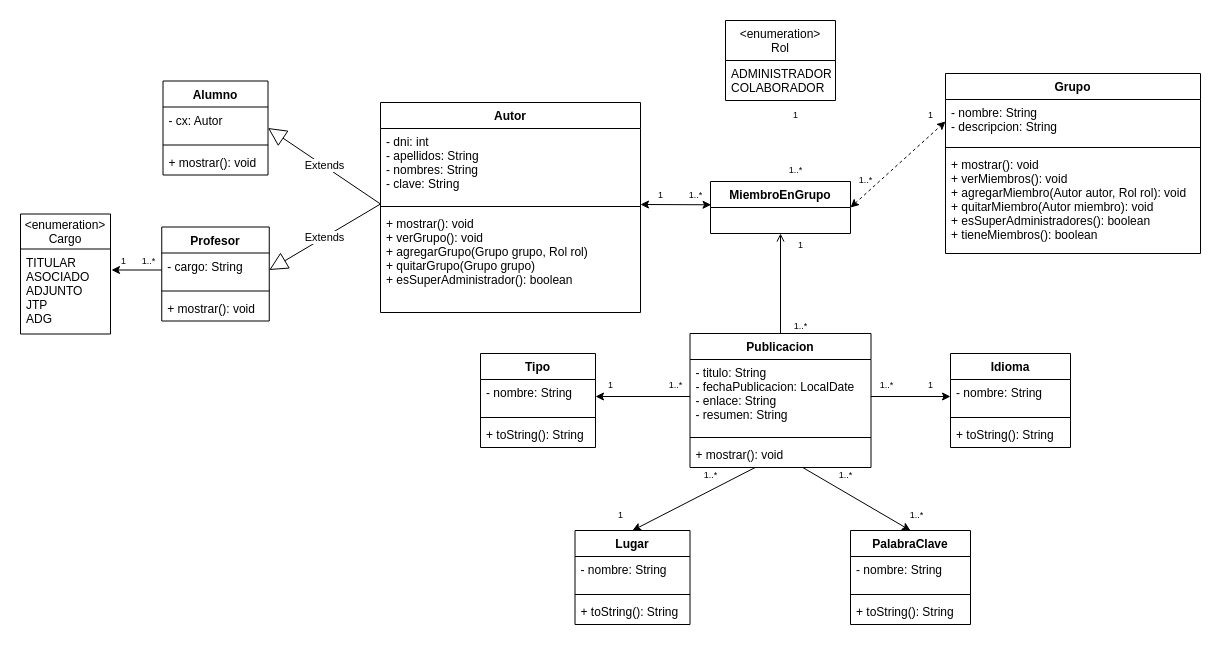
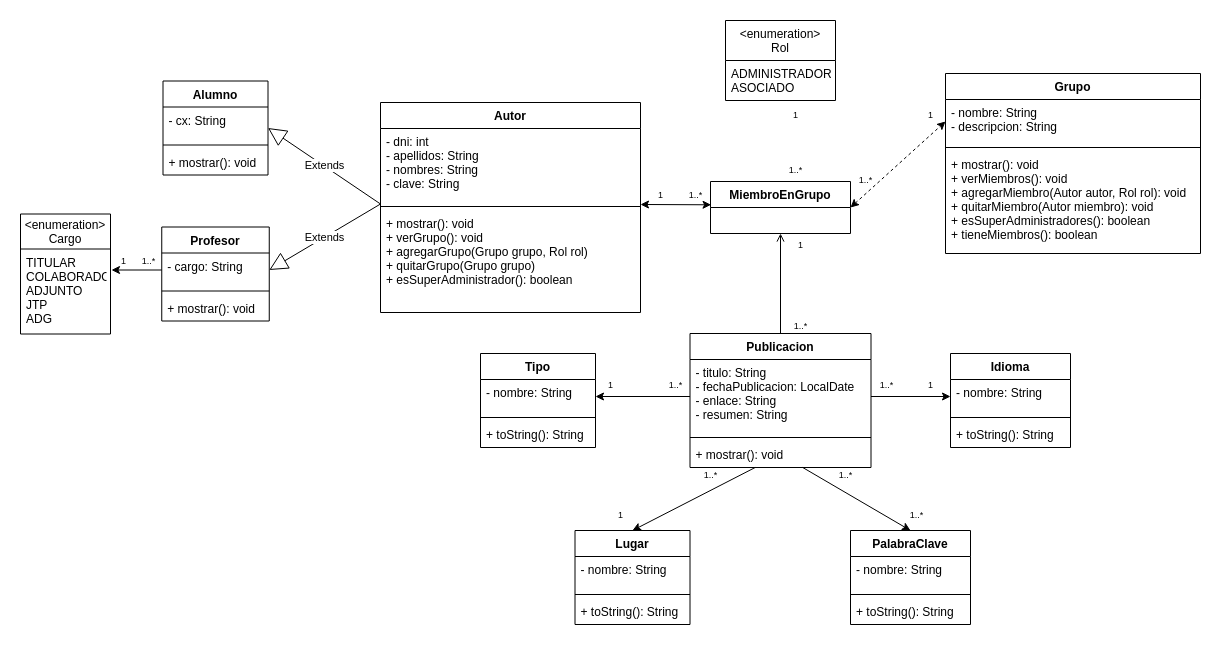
  <mxCell id="0" />
  <mxCell id="1" parent="0" />
  <mxCell id="2" value="MiembroEnGrupo" style="swimlane;fontStyle=1;childLayout=stackLayout;horizontal=1;startSize=26;fillColor=none;horizontalStack=0;resizeParent=1;resizeParentMax=0;resizeLast=0;collapsible=1;marginBottom=0;" vertex="1" parent="1"><mxGeometry x="710" y="181" width="140" height="52" as="geometry"><mxRectangle x="610" y="130" width="130" height="26" as="alternateBounds" /></mxGeometry></mxCell>
  <mxCell id="3" value="&lt;enumeration&gt;&#10;Rol" style="swimlane;fontStyle=0;childLayout=stackLayout;horizontal=1;startSize=40;fillColor=none;horizontalStack=0;resizeParent=1;resizeParentMax=0;resizeLast=0;collapsible=1;marginBottom=0;" vertex="1" parent="1"><mxGeometry x="725" y="20" width="110" height="80" as="geometry" /></mxCell>
- <mxCell id="4" value="ADMINISTRADOR&#10;COLABORADOR" style="text;strokeColor=none;fillColor=none;align=left;verticalAlign=top;spacingLeft=4;spacingRight=4;overflow=hidden;rotatable=0;points=[[0,0.5],[1,0.5]];portConstraint=eastwest;" vertex="1" parent="3"><mxGeometry y="40" width="110" height="40" as="geometry" /></mxCell>
+ <mxCell id="4" value="ADMINISTRADOR&#10;ASOCIADO" style="text;strokeColor=none;fillColor=none;align=left;verticalAlign=top;spacingLeft=4;spacingRight=4;overflow=hidden;rotatable=0;points=[[0,0.5],[1,0.5]];portConstraint=eastwest;" vertex="1" parent="3"><mxGeometry y="40" width="110" height="40" as="geometry" /></mxCell>
  <mxCell id="5" value="Alumno" style="swimlane;fontStyle=1;align=center;verticalAlign=top;childLayout=stackLayout;horizontal=1;startSize=26;horizontalStack=0;resizeParent=1;resizeParentMax=0;resizeLast=0;collapsible=1;marginBottom=0;" vertex="1" parent="1"><mxGeometry x="162.5" y="80.5" width="105" height="94" as="geometry" /></mxCell>
- <mxCell id="6" value="- cx: Autor&#10;" style="text;strokeColor=none;fillColor=none;align=left;verticalAlign=top;spacingLeft=4;spacingRight=4;overflow=hidden;rotatable=0;points=[[0,0.5],[1,0.5]];portConstraint=eastwest;" vertex="1" parent="5"><mxGeometry y="26" width="105" height="34" as="geometry" /></mxCell>
+ <mxCell id="6" value="- cx: String&#10;" style="text;strokeColor=none;fillColor=none;align=left;verticalAlign=top;spacingLeft=4;spacingRight=4;overflow=hidden;rotatable=0;points=[[0,0.5],[1,0.5]];portConstraint=eastwest;" vertex="1" parent="5"><mxGeometry y="26" width="105" height="34" as="geometry" /></mxCell>
  <mxCell id="7" value="" style="line;strokeWidth=1;fillColor=none;align=left;verticalAlign=middle;spacingTop=-1;spacingLeft=3;spacingRight=3;rotatable=0;labelPosition=right;points=[];portConstraint=eastwest;" vertex="1" parent="5"><mxGeometry y="60" width="105" height="8" as="geometry" /></mxCell>
  <mxCell id="8" value="+ mostrar(): void" style="text;strokeColor=none;fillColor=none;align=left;verticalAlign=top;spacingLeft=4;spacingRight=4;overflow=hidden;rotatable=0;points=[[0,0.5],[1,0.5]];portConstraint=eastwest;" vertex="1" parent="5"><mxGeometry y="68" width="105" height="26" as="geometry" /></mxCell>
  <mxCell id="9" value="Profesor" style="swimlane;fontStyle=1;align=center;verticalAlign=top;childLayout=stackLayout;horizontal=1;startSize=26;horizontalStack=0;resizeParent=1;resizeParentMax=0;resizeLast=0;collapsible=1;marginBottom=0;" vertex="1" parent="1"><mxGeometry x="161.25" y="226.5" width="107.5" height="94" as="geometry" /></mxCell>
  <mxCell id="10" value="- cargo: String&#10;" style="text;strokeColor=none;fillColor=none;align=left;verticalAlign=top;spacingLeft=4;spacingRight=4;overflow=hidden;rotatable=0;points=[[0,0.5],[1,0.5]];portConstraint=eastwest;" vertex="1" parent="9"><mxGeometry y="26" width="107.5" height="34" as="geometry" /></mxCell>
  <mxCell id="11" value="" style="line;strokeWidth=1;fillColor=none;align=left;verticalAlign=middle;spacingTop=-1;spacingLeft=3;spacingRight=3;rotatable=0;labelPosition=right;points=[];portConstraint=eastwest;" vertex="1" parent="9"><mxGeometry y="60" width="107.5" height="8" as="geometry" /></mxCell>
  <mxCell id="12" value="+ mostrar(): void" style="text;strokeColor=none;fillColor=none;align=left;verticalAlign=top;spacingLeft=4;spacingRight=4;overflow=hidden;rotatable=0;points=[[0,0.5],[1,0.5]];portConstraint=eastwest;" vertex="1" parent="9"><mxGeometry y="68" width="107.5" height="26" as="geometry" /></mxCell>
  <mxCell id="13" value="&lt;enumeration&gt;&#10;Cargo" style="swimlane;fontStyle=0;childLayout=stackLayout;horizontal=1;startSize=35;fillColor=none;horizontalStack=0;resizeParent=1;resizeParentMax=0;resizeLast=0;collapsible=1;marginBottom=0;" vertex="1" parent="1"><mxGeometry x="20" y="213.5" width="90" height="120" as="geometry" /></mxCell>
- <mxCell id="14" value="TITULAR&#10;ASOCIADO&#10;ADJUNTO&#10;JTP&#10;ADG" style="text;strokeColor=none;fillColor=none;align=left;verticalAlign=top;spacingLeft=4;spacingRight=4;overflow=hidden;rotatable=0;points=[[0,0.5],[1,0.5]];portConstraint=eastwest;" vertex="1" parent="13"><mxGeometry y="35" width="90" height="85" as="geometry" /></mxCell>
+ <mxCell id="14" value="TITULAR&#10;COLABORADOR&#10;ADJUNTO&#10;JTP&#10;ADG" style="text;strokeColor=none;fillColor=none;align=left;verticalAlign=top;spacingLeft=4;spacingRight=4;overflow=hidden;rotatable=0;points=[[0,0.5],[1,0.5]];portConstraint=eastwest;" vertex="1" parent="13"><mxGeometry y="35" width="90" height="85" as="geometry" /></mxCell>
  <mxCell id="15" value="Grupo" style="swimlane;fontStyle=1;align=center;verticalAlign=top;childLayout=stackLayout;horizontal=1;startSize=26;horizontalStack=0;resizeParent=1;resizeParentMax=0;resizeLast=0;collapsible=1;marginBottom=0;" vertex="1" parent="1"><mxGeometry x="945" y="73" width="255" height="180" as="geometry" /></mxCell>
  <mxCell id="16" value="- nombre: String&#10;- descripcion: String" style="text;strokeColor=none;fillColor=none;align=left;verticalAlign=top;spacingLeft=4;spacingRight=4;overflow=hidden;rotatable=0;points=[[0,0.5],[1,0.5]];portConstraint=eastwest;" vertex="1" parent="15"><mxGeometry y="26" width="255" height="44" as="geometry" /></mxCell>
  <mxCell id="17" value="" style="line;strokeWidth=1;fillColor=none;align=left;verticalAlign=middle;spacingTop=-1;spacingLeft=3;spacingRight=3;rotatable=0;labelPosition=right;points=[];portConstraint=eastwest;" vertex="1" parent="15"><mxGeometry y="70" width="255" height="8" as="geometry" /></mxCell>
  <mxCell id="18" value="+ mostrar(): void&#10;+ verMiembros(): void&#10;+ agregarMiembro(Autor autor, Rol rol): void&#10;+ quitarMiembro(Autor miembro): void&#10;+ esSuperAdministradores(): boolean&#10;+ tieneMiembros(): boolean&#10;" style="text;strokeColor=none;fillColor=none;align=left;verticalAlign=top;spacingLeft=4;spacingRight=4;overflow=hidden;rotatable=0;points=[[0,0.5],[1,0.5]];portConstraint=eastwest;" vertex="1" parent="15"><mxGeometry y="78" width="255" height="102" as="geometry" /></mxCell>
  <mxCell id="19" value="Autor" style="swimlane;fontStyle=1;align=center;verticalAlign=top;childLayout=stackLayout;horizontal=1;startSize=26;horizontalStack=0;resizeParent=1;resizeParentMax=0;resizeLast=0;collapsible=1;marginBottom=0;" vertex="1" parent="1"><mxGeometry x="380" y="102" width="260" height="210" as="geometry" /></mxCell>
  <mxCell id="20" value="- dni: int&#10;- apellidos: String&#10;- nombres: String&#10;- clave: String&#10;" style="text;strokeColor=none;fillColor=none;align=left;verticalAlign=top;spacingLeft=4;spacingRight=4;overflow=hidden;rotatable=0;points=[[0,0.5],[1,0.5]];portConstraint=eastwest;" vertex="1" parent="19"><mxGeometry y="26" width="260" height="74" as="geometry" /></mxCell>
  <mxCell id="21" value="" style="line;strokeWidth=1;fillColor=none;align=left;verticalAlign=middle;spacingTop=-1;spacingLeft=3;spacingRight=3;rotatable=0;labelPosition=right;points=[];portConstraint=eastwest;" vertex="1" parent="19"><mxGeometry y="100" width="260" height="8" as="geometry" /></mxCell>
  <mxCell id="22" value="+ mostrar(): void&#10;+ verGrupo(): void&#10;+ agregarGrupo(Grupo grupo, Rol rol)&#10;+ quitarGrupo(Grupo grupo)&#10;+ esSuperAdministrador(): boolean" style="text;strokeColor=none;fillColor=none;align=left;verticalAlign=top;spacingLeft=4;spacingRight=4;overflow=hidden;rotatable=0;points=[[0,0.5],[1,0.5]];portConstraint=eastwest;" vertex="1" parent="19"><mxGeometry y="108" width="260" height="102" as="geometry" /></mxCell>
  <mxCell id="23" value="Extends" style="endArrow=block;endSize=16;endFill=0;html=1;rounded=0;exitX=0;exitY=0.5;exitDx=0;exitDy=0;entryX=1;entryY=0.5;entryDx=0;entryDy=0;" edge="1" parent="1" target="5"><mxGeometry width="160" relative="1" as="geometry"><mxPoint x="380" y="203.5" as="sourcePoint" /><mxPoint x="450" y="200.5" as="targetPoint" /></mxGeometry></mxCell>
  <mxCell id="24" value="Extends" style="endArrow=block;endSize=16;endFill=0;html=1;rounded=0;exitX=0;exitY=0.5;exitDx=0;exitDy=0;entryX=1;entryY=0.5;entryDx=0;entryDy=0;" edge="1" parent="1" target="10"><mxGeometry width="160" relative="1" as="geometry"><mxPoint x="380" y="203.5" as="sourcePoint" /><mxPoint x="285" y="103.5" as="targetPoint" /></mxGeometry></mxCell>
  <mxCell id="25" style="edgeStyle=orthogonalEdgeStyle;rounded=0;orthogonalLoop=1;jettySize=auto;html=1;exitX=0.5;exitY=0;exitDx=0;exitDy=0;entryX=0.5;entryY=1;entryDx=0;entryDy=0;endArrow=open;" edge="1" parent="1" source="26" target="2"><mxGeometry relative="1" as="geometry" /></mxCell>
  <mxCell id="26" value="Publicacion" style="swimlane;fontStyle=1;align=center;verticalAlign=top;childLayout=stackLayout;horizontal=1;startSize=26;horizontalStack=0;resizeParent=1;resizeParentMax=0;resizeLast=0;collapsible=1;marginBottom=0;" vertex="1" parent="1"><mxGeometry x="689.5" y="333" width="181" height="134" as="geometry" /></mxCell>
  <mxCell id="27" value="- titulo: String&#10;- fechaPublicacion: LocalDate&#10;- enlace: String&#10;- resumen: String" style="text;strokeColor=none;fillColor=none;align=left;verticalAlign=top;spacingLeft=4;spacingRight=4;overflow=hidden;rotatable=0;points=[[0,0.5],[1,0.5]];portConstraint=eastwest;" vertex="1" parent="26"><mxGeometry y="26" width="181" height="74" as="geometry" /></mxCell>
  <mxCell id="28" value="" style="line;strokeWidth=1;fillColor=none;align=left;verticalAlign=middle;spacingTop=-1;spacingLeft=3;spacingRight=3;rotatable=0;labelPosition=right;points=[];portConstraint=eastwest;" vertex="1" parent="26"><mxGeometry y="100" width="181" height="8" as="geometry" /></mxCell>
  <mxCell id="29" value="+ mostrar(): void" style="text;strokeColor=none;fillColor=none;align=left;verticalAlign=top;spacingLeft=4;spacingRight=4;overflow=hidden;rotatable=0;points=[[0,0.5],[1,0.5]];portConstraint=eastwest;" vertex="1" parent="26"><mxGeometry y="108" width="181" height="26" as="geometry" /></mxCell>
  <mxCell id="30" style="edgeStyle=orthogonalEdgeStyle;rounded=0;orthogonalLoop=1;jettySize=auto;html=1;exitX=0;exitY=0.5;exitDx=0;exitDy=0;entryX=1.011;entryY=0.247;entryDx=0;entryDy=0;entryPerimeter=0;" edge="1" parent="1" source="10" target="14"><mxGeometry relative="1" as="geometry"><mxPoint x="130" y="269.357" as="targetPoint" /></mxGeometry></mxCell>
  <mxCell id="31" value="Tipo" style="swimlane;fontStyle=1;align=center;verticalAlign=top;childLayout=stackLayout;horizontal=1;startSize=26;horizontalStack=0;resizeParent=1;resizeParentMax=0;resizeLast=0;collapsible=1;marginBottom=0;" vertex="1" parent="1"><mxGeometry x="480" y="353" width="115" height="94" as="geometry" /></mxCell>
  <mxCell id="32" value="- nombre: String&#10;" style="text;strokeColor=none;fillColor=none;align=left;verticalAlign=top;spacingLeft=4;spacingRight=4;overflow=hidden;rotatable=0;points=[[0,0.5],[1,0.5]];portConstraint=eastwest;" vertex="1" parent="31"><mxGeometry y="26" width="115" height="34" as="geometry" /></mxCell>
  <mxCell id="33" value="" style="line;strokeWidth=1;fillColor=none;align=left;verticalAlign=middle;spacingTop=-1;spacingLeft=3;spacingRight=3;rotatable=0;labelPosition=right;points=[];portConstraint=eastwest;" vertex="1" parent="31"><mxGeometry y="60" width="115" height="8" as="geometry" /></mxCell>
  <mxCell id="34" value="+ toString(): String" style="text;strokeColor=none;fillColor=none;align=left;verticalAlign=top;spacingLeft=4;spacingRight=4;overflow=hidden;rotatable=0;points=[[0,0.5],[1,0.5]];portConstraint=eastwest;" vertex="1" parent="31"><mxGeometry y="68" width="115" height="26" as="geometry" /></mxCell>
  <mxCell id="35" value="PalabraClave" style="swimlane;fontStyle=1;align=center;verticalAlign=top;childLayout=stackLayout;horizontal=1;startSize=26;horizontalStack=0;resizeParent=1;resizeParentMax=0;resizeLast=0;collapsible=1;marginBottom=0;" vertex="1" parent="1"><mxGeometry x="850" y="530" width="120" height="94" as="geometry" /></mxCell>
  <mxCell id="36" value="- nombre: String&#10;" style="text;strokeColor=none;fillColor=none;align=left;verticalAlign=top;spacingLeft=4;spacingRight=4;overflow=hidden;rotatable=0;points=[[0,0.5],[1,0.5]];portConstraint=eastwest;" vertex="1" parent="35"><mxGeometry y="26" width="120" height="34" as="geometry" /></mxCell>
  <mxCell id="37" value="" style="line;strokeWidth=1;fillColor=none;align=left;verticalAlign=middle;spacingTop=-1;spacingLeft=3;spacingRight=3;rotatable=0;labelPosition=right;points=[];portConstraint=eastwest;" vertex="1" parent="35"><mxGeometry y="60" width="120" height="8" as="geometry" /></mxCell>
  <mxCell id="38" value="+ toString(): String" style="text;strokeColor=none;fillColor=none;align=left;verticalAlign=top;spacingLeft=4;spacingRight=4;overflow=hidden;rotatable=0;points=[[0,0.5],[1,0.5]];portConstraint=eastwest;" vertex="1" parent="35"><mxGeometry y="68" width="120" height="26" as="geometry" /></mxCell>
  <mxCell id="39" value="Lugar" style="swimlane;fontStyle=1;align=center;verticalAlign=top;childLayout=stackLayout;horizontal=1;startSize=26;horizontalStack=0;resizeParent=1;resizeParentMax=0;resizeLast=0;collapsible=1;marginBottom=0;" vertex="1" parent="1"><mxGeometry x="574.5" y="530" width="115" height="94" as="geometry" /></mxCell>
  <mxCell id="40" value="- nombre: String&#10;" style="text;strokeColor=none;fillColor=none;align=left;verticalAlign=top;spacingLeft=4;spacingRight=4;overflow=hidden;rotatable=0;points=[[0,0.5],[1,0.5]];portConstraint=eastwest;" vertex="1" parent="39"><mxGeometry y="26" width="115" height="34" as="geometry" /></mxCell>
  <mxCell id="41" value="" style="line;strokeWidth=1;fillColor=none;align=left;verticalAlign=middle;spacingTop=-1;spacingLeft=3;spacingRight=3;rotatable=0;labelPosition=right;points=[];portConstraint=eastwest;" vertex="1" parent="39"><mxGeometry y="60" width="115" height="8" as="geometry" /></mxCell>
  <mxCell id="42" value="+ toString(): String" style="text;strokeColor=none;fillColor=none;align=left;verticalAlign=top;spacingLeft=4;spacingRight=4;overflow=hidden;rotatable=0;points=[[0,0.5],[1,0.5]];portConstraint=eastwest;" vertex="1" parent="39"><mxGeometry y="68" width="115" height="26" as="geometry" /></mxCell>
  <mxCell id="43" value="Idioma" style="swimlane;fontStyle=1;align=center;verticalAlign=top;childLayout=stackLayout;horizontal=1;startSize=26;horizontalStack=0;resizeParent=1;resizeParentMax=0;resizeLast=0;collapsible=1;marginBottom=0;" vertex="1" parent="1"><mxGeometry x="950" y="353" width="120" height="94" as="geometry" /></mxCell>
  <mxCell id="44" value="- nombre: String&#10;" style="text;strokeColor=none;fillColor=none;align=left;verticalAlign=top;spacingLeft=4;spacingRight=4;overflow=hidden;rotatable=0;points=[[0,0.5],[1,0.5]];portConstraint=eastwest;" vertex="1" parent="43"><mxGeometry y="26" width="120" height="34" as="geometry" /></mxCell>
  <mxCell id="45" value="" style="line;strokeWidth=1;fillColor=none;align=left;verticalAlign=middle;spacingTop=-1;spacingLeft=3;spacingRight=3;rotatable=0;labelPosition=right;points=[];portConstraint=eastwest;" vertex="1" parent="43"><mxGeometry y="60" width="120" height="8" as="geometry" /></mxCell>
  <mxCell id="46" value="+ toString(): String" style="text;strokeColor=none;fillColor=none;align=left;verticalAlign=top;spacingLeft=4;spacingRight=4;overflow=hidden;rotatable=0;points=[[0,0.5],[1,0.5]];portConstraint=eastwest;" vertex="1" parent="43"><mxGeometry y="68" width="120" height="26" as="geometry" /></mxCell>
  <mxCell id="47" value="&lt;font style=&quot;font-size: 9px&quot;&gt;1&lt;/font&gt;" style="text;html=1;align=center;verticalAlign=middle;resizable=0;points=[];autosize=1;strokeColor=none;fillColor=none;fontSize=7;" vertex="1" parent="1"><mxGeometry x="112.5" y="255.5" width="20" height="10" as="geometry" /></mxCell>
  <mxCell id="48" value="&lt;font style=&quot;font-size: 9px&quot;&gt;1..*&lt;/font&gt;" style="text;html=1;align=center;verticalAlign=middle;resizable=0;points=[];autosize=1;strokeColor=none;fillColor=none;fontSize=7;" vertex="1" parent="1"><mxGeometry x="132.5" y="255.5" width="30" height="10" as="geometry" /></mxCell>
  <mxCell id="49" value="" style="endArrow=classic;startArrow=classic;html=1;rounded=0;fontSize=7;entryX=0.004;entryY=0.448;entryDx=0;entryDy=0;entryPerimeter=0;" edge="1" parent="1" target="2"><mxGeometry width="50" height="50" relative="1" as="geometry"><mxPoint x="640" y="204" as="sourcePoint" /><mxPoint x="690" y="150" as="targetPoint" /></mxGeometry></mxCell>
  <mxCell id="50" value="" style="endArrow=classic;html=1;rounded=0;fontSize=7;entryX=1;entryY=0.5;entryDx=0;entryDy=0;" edge="1" parent="1" source="27" target="32"><mxGeometry width="50" height="50" relative="1" as="geometry"><mxPoint x="540" y="370" as="sourcePoint" /><mxPoint x="590" y="320" as="targetPoint" /></mxGeometry></mxCell>
  <mxCell id="51" value="" style="endArrow=classic;html=1;rounded=0;fontSize=7;entryX=0.5;entryY=0;entryDx=0;entryDy=0;" edge="1" parent="1" source="29" target="39"><mxGeometry width="50" height="50" relative="1" as="geometry"><mxPoint x="750" y="490" as="sourcePoint" /><mxPoint x="370" y="480" as="targetPoint" /></mxGeometry></mxCell>
  <mxCell id="52" value="" style="endArrow=classic;html=1;rounded=0;fontSize=7;entryX=0;entryY=0.5;entryDx=0;entryDy=0;exitX=1;exitY=0.5;exitDx=0;exitDy=0;" edge="1" parent="1" source="27" target="44"><mxGeometry width="50" height="50" relative="1" as="geometry"><mxPoint x="280" y="530" as="sourcePoint" /><mxPoint x="330" y="480" as="targetPoint" /></mxGeometry></mxCell>
  <mxCell id="53" value="" style="endArrow=classic;html=1;rounded=0;fontSize=7;entryX=0.5;entryY=0;entryDx=0;entryDy=0;" edge="1" parent="1" source="29" target="35"><mxGeometry width="50" height="50" relative="1" as="geometry"><mxPoint x="780" y="470" as="sourcePoint" /><mxPoint x="920" y="540" as="targetPoint" /></mxGeometry></mxCell>
  <mxCell id="54" value="" style="endArrow=classic;startArrow=classic;html=1;rounded=0;fontSize=7;entryX=0;entryY=0.5;entryDx=0;entryDy=0;exitX=1;exitY=0.5;exitDx=0;exitDy=0;dashed=1;" edge="1" parent="1" source="2" target="16"><mxGeometry width="50" height="50" relative="1" as="geometry"><mxPoint x="760" y="300" as="sourcePoint" /><mxPoint x="810" y="250" as="targetPoint" /></mxGeometry></mxCell>
  <mxCell id="55" value="&lt;font style=&quot;font-size: 9px&quot;&gt;1&lt;/font&gt;" style="text;html=1;align=center;verticalAlign=middle;resizable=0;points=[];autosize=1;strokeColor=none;fillColor=none;fontSize=7;" vertex="1" parent="1"><mxGeometry x="650" y="190" width="20" height="10" as="geometry" /></mxCell>
  <mxCell id="56" value="&lt;font style=&quot;font-size: 9px&quot;&gt;1..*&lt;/font&gt;" style="text;html=1;align=center;verticalAlign=middle;resizable=0;points=[];autosize=1;strokeColor=none;fillColor=none;fontSize=7;" vertex="1" parent="1"><mxGeometry x="680" y="190" width="30" height="10" as="geometry" /></mxCell>
  <mxCell id="57" value="&lt;font style=&quot;font-size: 9px&quot;&gt;1..*&lt;/font&gt;" style="text;html=1;align=center;verticalAlign=middle;resizable=0;points=[];autosize=1;strokeColor=none;fillColor=none;fontSize=7;" vertex="1" parent="1"><mxGeometry x="659.5" y="380" width="30" height="10" as="geometry" /></mxCell>
  <mxCell id="58" value="&lt;font style=&quot;font-size: 9px&quot;&gt;1..*&lt;/font&gt;" style="text;html=1;align=center;verticalAlign=middle;resizable=0;points=[];autosize=1;strokeColor=none;fillColor=none;fontSize=7;" vertex="1" parent="1"><mxGeometry x="695" y="470" width="30" height="10" as="geometry" /></mxCell>
  <mxCell id="59" value="&lt;font style=&quot;font-size: 9px&quot;&gt;1..*&lt;/font&gt;" style="text;html=1;align=center;verticalAlign=middle;resizable=0;points=[];autosize=1;strokeColor=none;fillColor=none;fontSize=7;" vertex="1" parent="1"><mxGeometry x="830" y="470" width="30" height="10" as="geometry" /></mxCell>
  <mxCell id="60" value="&lt;font style=&quot;font-size: 9px&quot;&gt;1..*&lt;/font&gt;" style="text;html=1;align=center;verticalAlign=middle;resizable=0;points=[];autosize=1;strokeColor=none;fillColor=none;fontSize=7;" vertex="1" parent="1"><mxGeometry x="870.5" y="380" width="30" height="10" as="geometry" /></mxCell>
  <mxCell id="61" value="&lt;font style=&quot;font-size: 9px&quot;&gt;1&lt;/font&gt;" style="text;html=1;align=center;verticalAlign=middle;resizable=0;points=[];autosize=1;strokeColor=none;fillColor=none;fontSize=7;" vertex="1" parent="1"><mxGeometry x="600" y="380" width="20" height="10" as="geometry" /></mxCell>
  <mxCell id="62" value="&lt;font style=&quot;font-size: 9px&quot;&gt;1&lt;/font&gt;" style="text;html=1;align=center;verticalAlign=middle;resizable=0;points=[];autosize=1;strokeColor=none;fillColor=none;fontSize=7;" vertex="1" parent="1"><mxGeometry x="610" y="510" width="20" height="10" as="geometry" /></mxCell>
  <mxCell id="63" value="&lt;font style=&quot;font-size: 9px&quot;&gt;1&lt;/font&gt;" style="text;html=1;align=center;verticalAlign=middle;resizable=0;points=[];autosize=1;strokeColor=none;fillColor=none;fontSize=7;" vertex="1" parent="1"><mxGeometry x="920" y="380" width="20" height="10" as="geometry" /></mxCell>
  <mxCell id="64" value="&lt;font style=&quot;font-size: 9px&quot;&gt;1..*&lt;/font&gt;" style="text;html=1;align=center;verticalAlign=middle;resizable=0;points=[];autosize=1;strokeColor=none;fillColor=none;fontSize=7;" vertex="1" parent="1"><mxGeometry x="850" y="174.5" width="30" height="10" as="geometry" /></mxCell>
  <mxCell id="65" value="&lt;font style=&quot;font-size: 9px&quot;&gt;1&lt;/font&gt;" style="text;html=1;align=center;verticalAlign=middle;resizable=0;points=[];autosize=1;strokeColor=none;fillColor=none;fontSize=7;" vertex="1" parent="1"><mxGeometry x="920" y="110" width="20" height="10" as="geometry" /></mxCell>
  <mxCell id="66" value="&lt;font style=&quot;font-size: 9px&quot;&gt;1..*&lt;/font&gt;" style="text;html=1;align=center;verticalAlign=middle;resizable=0;points=[];autosize=1;strokeColor=none;fillColor=none;fontSize=7;" vertex="1" parent="1"><mxGeometry x="901" y="510" width="30" height="10" as="geometry" /></mxCell>
  <mxCell id="67" value="&lt;font style=&quot;font-size: 9px&quot;&gt;1..*&lt;/font&gt;" style="text;html=1;align=center;verticalAlign=middle;resizable=0;points=[];autosize=1;strokeColor=none;fillColor=none;fontSize=7;" vertex="1" parent="1"><mxGeometry x="780" y="164.5" width="30" height="10" as="geometry" /></mxCell>
  <mxCell id="68" value="&lt;font style=&quot;font-size: 9px&quot;&gt;1&lt;/font&gt;" style="text;html=1;align=center;verticalAlign=middle;resizable=0;points=[];autosize=1;strokeColor=none;fillColor=none;fontSize=7;" vertex="1" parent="1"><mxGeometry x="785" y="110" width="20" height="10" as="geometry" /></mxCell>
  <mxCell id="69" value="&lt;font style=&quot;font-size: 9px&quot;&gt;1&lt;/font&gt;" style="text;html=1;align=center;verticalAlign=middle;resizable=0;points=[];autosize=1;strokeColor=none;fillColor=none;fontSize=7;" vertex="1" parent="1"><mxGeometry x="790" y="240" width="20" height="10" as="geometry" /></mxCell>
  <mxCell id="70" value="&lt;font style=&quot;font-size: 9px&quot;&gt;1..*&lt;/font&gt;" style="text;html=1;align=center;verticalAlign=middle;resizable=0;points=[];autosize=1;strokeColor=none;fillColor=none;fontSize=7;" vertex="1" parent="1"><mxGeometry x="785" y="320.5" width="30" height="10" as="geometry" /></mxCell>
